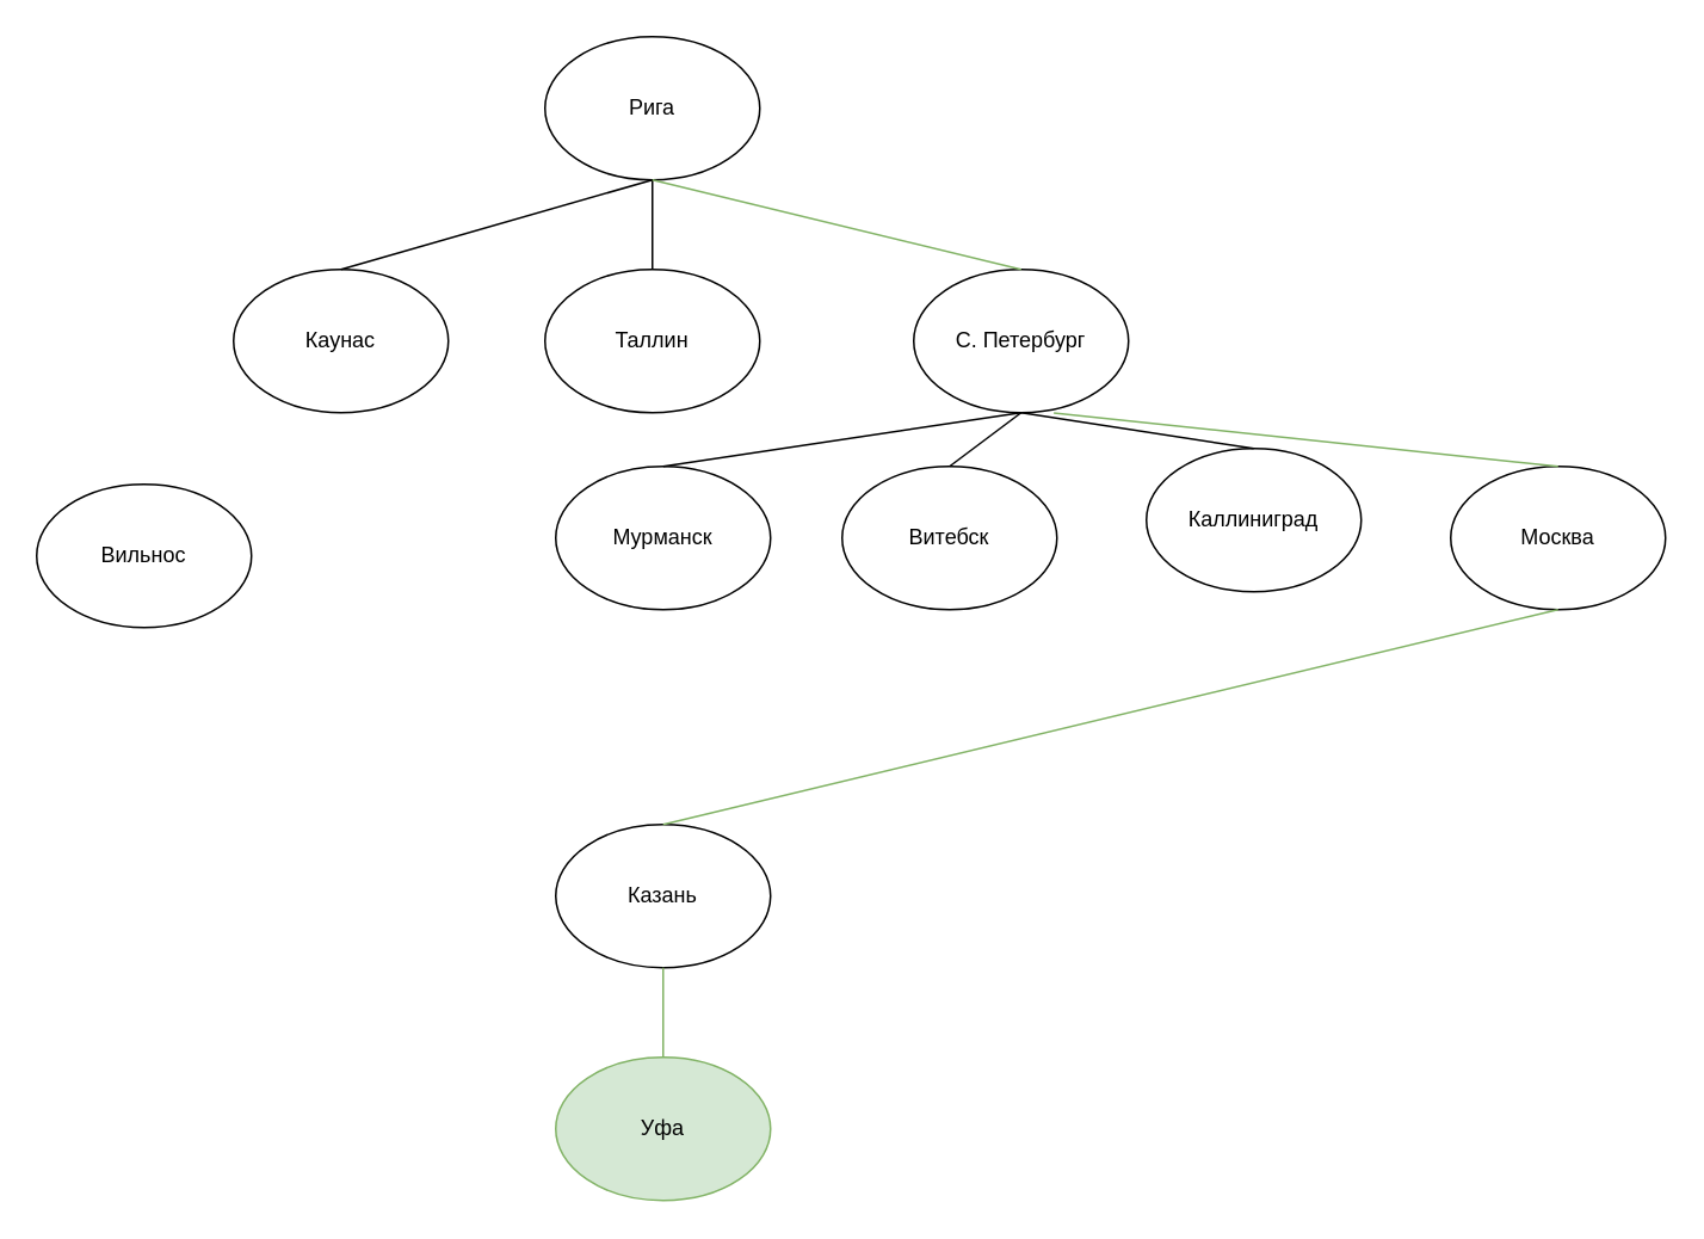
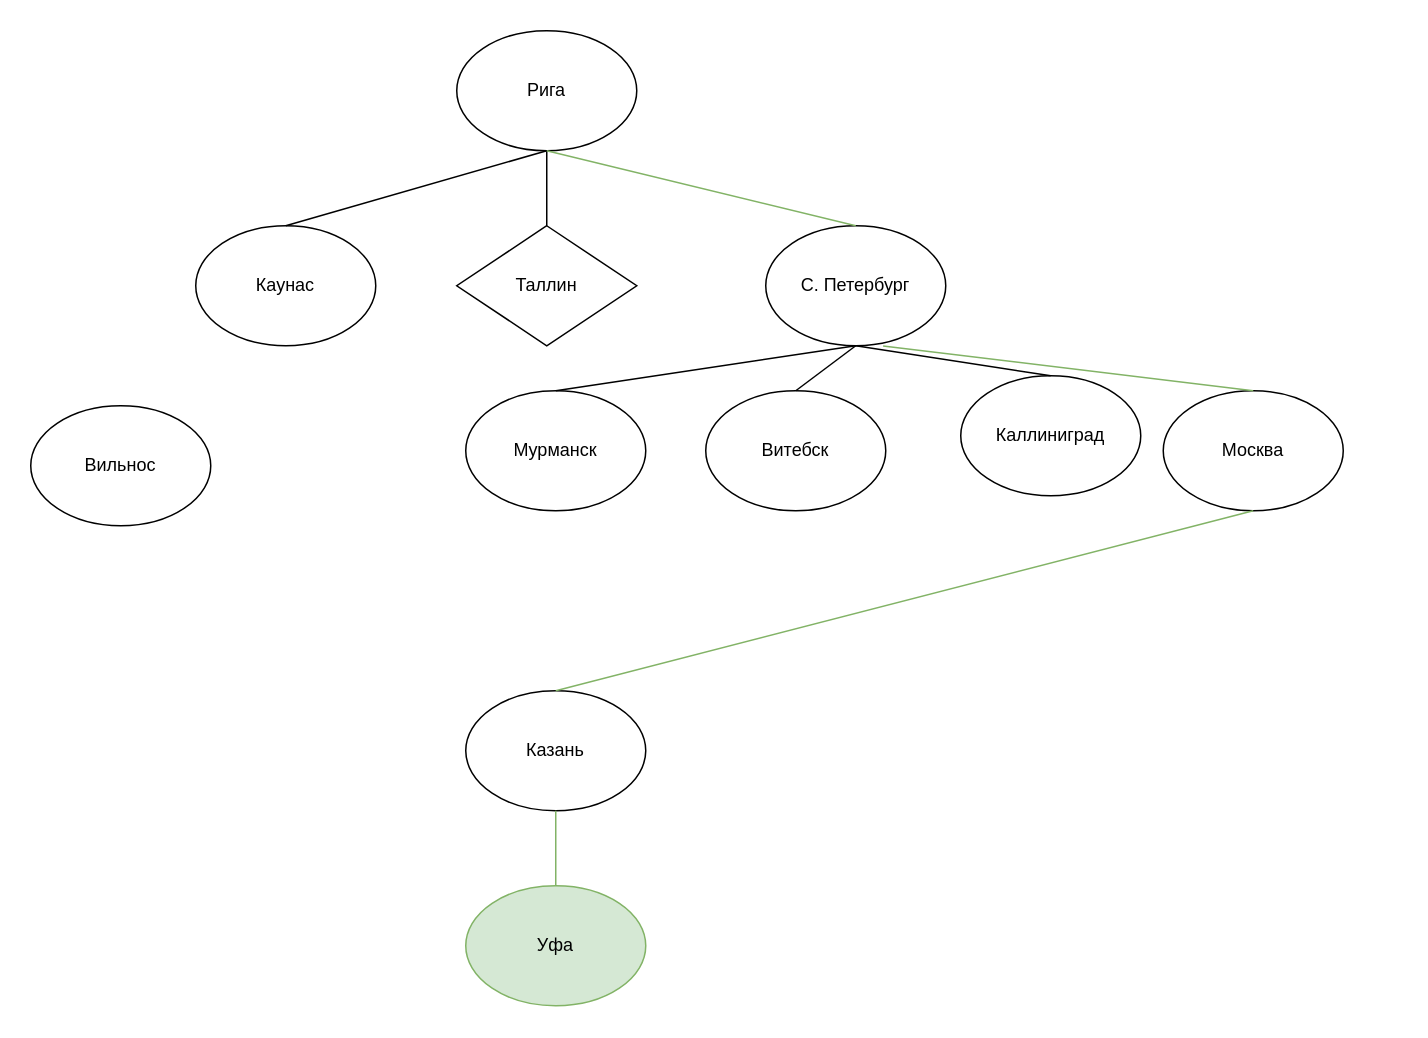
  <mxCell id="0" />
  <mxCell id="1" parent="0" />
  <mxCell id="2" value="Рига" style="ellipse;whiteSpace=wrap;html=1;" parent="1" vertex="1"><mxGeometry x="304" y="20" width="120" height="80" as="geometry" /></mxCell>
  <mxCell id="3" style="edgeStyle=orthogonalEdgeStyle;rounded=0;orthogonalLoop=1;jettySize=auto;html=1;exitX=0.5;exitY=0;exitDx=0;exitDy=0;entryX=0.5;entryY=1;entryDx=0;entryDy=0;fillColor=#d5e8d4;strokeColor=none;" parent="1" source="4" target="11" edge="1"><mxGeometry relative="1" as="geometry" /></mxCell>
  <mxCell id="4" value="Уфа" style="ellipse;whiteSpace=wrap;html=1;fillColor=#d5e8d4;strokeColor=#82b366;" parent="1" vertex="1"><mxGeometry x="310" y="590" width="120" height="80" as="geometry" /></mxCell>
  <mxCell id="5" value="Каунас" style="ellipse;whiteSpace=wrap;html=1;" parent="1" vertex="1"><mxGeometry x="130" y="150" width="120" height="80" as="geometry" /></mxCell>
- <mxCell id="6" value="Таллин" style="ellipse;whiteSpace=wrap;html=1;" parent="1" vertex="1"><mxGeometry x="304" y="150" width="120" height="80" as="geometry" /></mxCell>
+ <mxCell id="6" value="Таллин" style="rhombus;whiteSpace=wrap;html=1;" parent="1" vertex="1"><mxGeometry x="304" y="150" width="120" height="80" as="geometry" /></mxCell>
  <mxCell id="7" value="С. Петербург" style="ellipse;whiteSpace=wrap;html=1;" parent="1" vertex="1"><mxGeometry x="510" y="150" width="120" height="80" as="geometry" /></mxCell>
  <mxCell id="8" value="" style="endArrow=none;html=1;rounded=0;entryX=0.5;entryY=1;entryDx=0;entryDy=0;exitX=0.5;exitY=0;exitDx=0;exitDy=0;" parent="1" source="5" target="2" edge="1"><mxGeometry width="50" height="50" relative="1" as="geometry"><mxPoint x="330" y="270" as="sourcePoint" /><mxPoint x="380" y="220" as="targetPoint" /></mxGeometry></mxCell>
  <mxCell id="9" value="" style="endArrow=none;html=1;rounded=0;entryX=0.5;entryY=1;entryDx=0;entryDy=0;exitX=0.5;exitY=0;exitDx=0;exitDy=0;" parent="1" source="6" target="2" edge="1"><mxGeometry width="50" height="50" relative="1" as="geometry"><mxPoint x="200" y="160" as="sourcePoint" /><mxPoint x="374" y="110" as="targetPoint" /></mxGeometry></mxCell>
  <mxCell id="10" value="" style="endArrow=none;html=1;rounded=0;entryX=0.5;entryY=1;entryDx=0;entryDy=0;exitX=0.5;exitY=0;exitDx=0;exitDy=0;fillColor=#d5e8d4;strokeColor=#82b366;" parent="1" source="7" target="2" edge="1"><mxGeometry width="50" height="50" relative="1" as="geometry"><mxPoint x="210" y="170" as="sourcePoint" /><mxPoint x="384" y="120" as="targetPoint" /></mxGeometry></mxCell>
  <mxCell id="11" value="Казань" style="ellipse;whiteSpace=wrap;html=1;" parent="1" vertex="1"><mxGeometry x="310" y="460" width="120" height="80" as="geometry" /></mxCell>
  <mxCell id="12" value="" style="endArrow=none;html=1;rounded=0;entryX=0.5;entryY=1;entryDx=0;entryDy=0;exitX=0.5;exitY=0;exitDx=0;exitDy=0;fillColor=#d5e8d4;strokeColor=#82b366;" parent="1" source="4" target="11" edge="1"><mxGeometry width="50" height="50" relative="1" as="geometry"><mxPoint x="330" y="480" as="sourcePoint" /><mxPoint x="380" y="430" as="targetPoint" /></mxGeometry></mxCell>
- <mxCell id="13" value="Москва" style="ellipse;whiteSpace=wrap;html=1;" parent="1" vertex="1"><mxGeometry x="810" y="260" width="120" height="80" as="geometry" /></mxCell>
+ <mxCell id="13" value="Москва" style="ellipse;whiteSpace=wrap;html=1;" parent="1" vertex="1"><mxGeometry x="775" y="260" width="120" height="80" as="geometry" /></mxCell>
  <mxCell id="14" value="" style="endArrow=none;html=1;rounded=0;entryX=0.5;entryY=1;entryDx=0;entryDy=0;exitX=0.5;exitY=0;exitDx=0;exitDy=0;fillColor=#d5e8d4;strokeColor=#82b366;" parent="1" source="11" target="13" edge="1"><mxGeometry width="50" height="50" relative="1" as="geometry"><mxPoint x="330" y="450" as="sourcePoint" /><mxPoint x="380" y="400" as="targetPoint" /></mxGeometry></mxCell>
  <mxCell id="15" value="Вильнос" style="ellipse;whiteSpace=wrap;html=1;" parent="1" vertex="1"><mxGeometry x="20" y="270" width="120" height="80" as="geometry" /></mxCell>
  <mxCell id="16" value="Каллиниград" style="ellipse;whiteSpace=wrap;html=1;" parent="1" vertex="1"><mxGeometry x="640" y="250" width="120" height="80" as="geometry" /></mxCell>
  <mxCell id="17" value="Витебск" style="ellipse;whiteSpace=wrap;html=1;" vertex="1" parent="1"><mxGeometry x="470" y="260" width="120" height="80" as="geometry" /></mxCell>
  <mxCell id="18" value="Мурманск" style="ellipse;whiteSpace=wrap;html=1;" vertex="1" parent="1"><mxGeometry x="310" y="260" width="120" height="80" as="geometry" /></mxCell>
  <mxCell id="19" value="" style="endArrow=none;html=1;rounded=0;entryX=0.5;entryY=1;entryDx=0;entryDy=0;exitX=0.5;exitY=0;exitDx=0;exitDy=0;" edge="1" parent="1" source="18" target="7"><mxGeometry width="50" height="50" relative="1" as="geometry"><mxPoint x="690" y="220" as="sourcePoint" /><mxPoint x="740" y="170" as="targetPoint" /></mxGeometry></mxCell>
  <mxCell id="20" value="" style="endArrow=none;html=1;rounded=0;entryX=0.5;entryY=1;entryDx=0;entryDy=0;exitX=0.5;exitY=0;exitDx=0;exitDy=0;" edge="1" parent="1" source="17" target="7"><mxGeometry width="50" height="50" relative="1" as="geometry"><mxPoint x="690" y="220" as="sourcePoint" /><mxPoint x="740" y="170" as="targetPoint" /></mxGeometry></mxCell>
  <mxCell id="21" value="" style="endArrow=none;html=1;rounded=0;entryX=0.5;entryY=1;entryDx=0;entryDy=0;exitX=0.5;exitY=0;exitDx=0;exitDy=0;" edge="1" parent="1" source="16" target="7"><mxGeometry width="50" height="50" relative="1" as="geometry"><mxPoint x="690" y="220" as="sourcePoint" /><mxPoint x="740" y="170" as="targetPoint" /></mxGeometry></mxCell>
  <mxCell id="22" value="" style="endArrow=none;html=1;rounded=0;entryX=0.652;entryY=1.002;entryDx=0;entryDy=0;entryPerimeter=0;exitX=0.5;exitY=0;exitDx=0;exitDy=0;fillColor=#d5e8d4;strokeColor=#82b366;" edge="1" parent="1" source="13" target="7"><mxGeometry width="50" height="50" relative="1" as="geometry"><mxPoint x="690" y="220" as="sourcePoint" /><mxPoint x="740" y="170" as="targetPoint" /></mxGeometry></mxCell>
